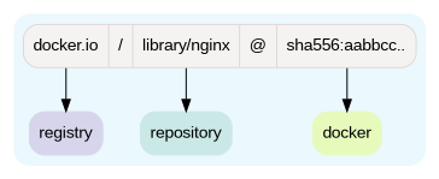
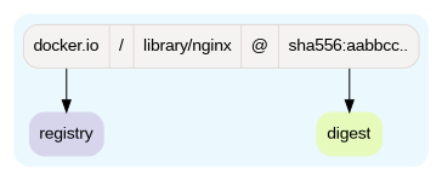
  digraph {
    fontname="Helvetica,Arial,sans-serif"
    node [fontname=Arial shape=record style="rounded,filled"]
    n1 [color="#e0d8d4" fillcolor="#f5f3f2" label="<f0>docker.io|/|<f1>library/nginx|@|<f2>sha556:aabbcc.."]
    registry [color="#d7d5ec"]
-   repository [color="#cae8e6"]
-   n4 [color="#e6fabc" label=docker]
+   n4 [color="#e6fabc" label=digest]
    subgraph cluster_1 {
      color="#ebf8fe"
      style="rounded,filled"
      n1
      registry
-     repository
      n4
    }
    n1 -> registry [tailport=f0]
-   n1 -> repository [tailport=f1]
    n1 -> n4 [tailport=f2]
  }
